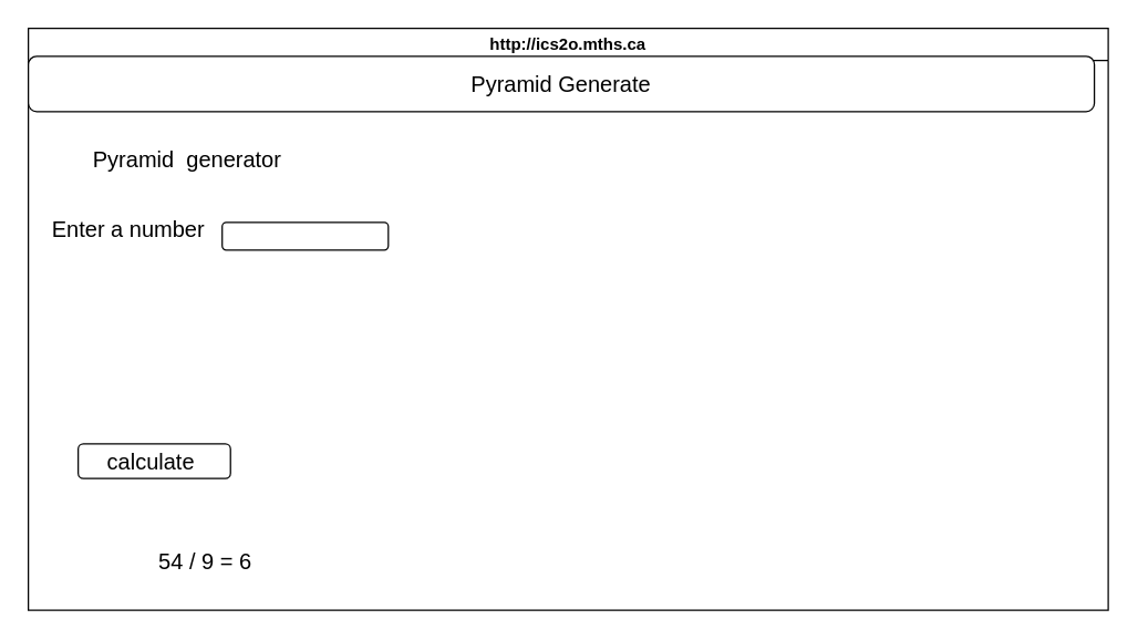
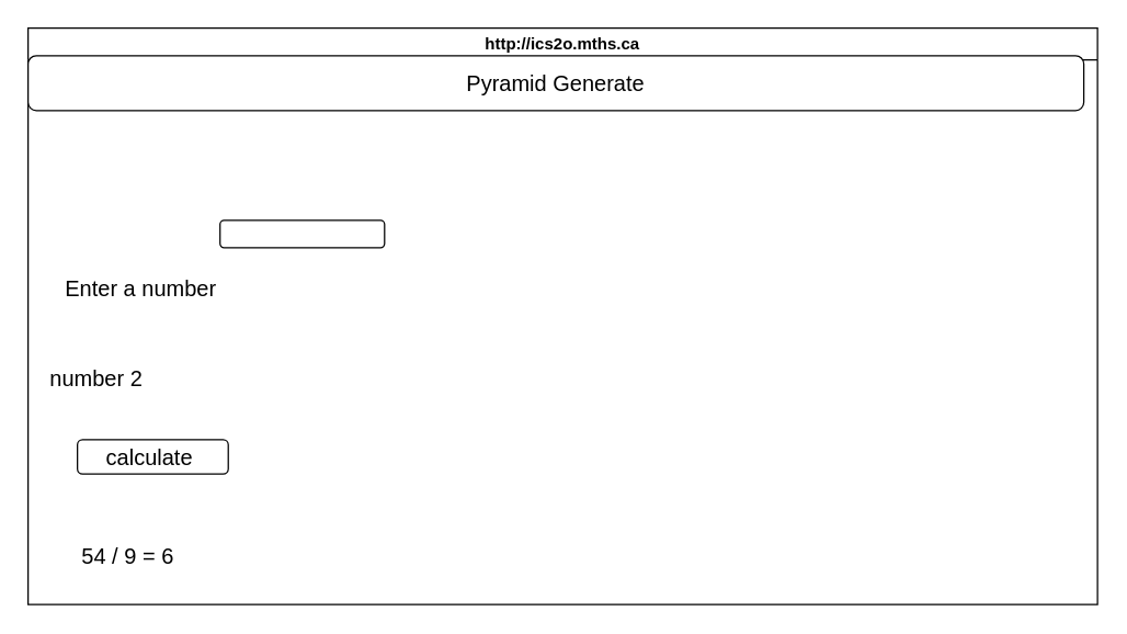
  <mxCell id="0" />
  <mxCell id="1" parent="0" />
  <mxCell id="2" value="http://ics2o.mths.ca" style="swimlane;whiteSpace=wrap;html=1;" vertex="1" parent="1"><mxGeometry x="20" y="20" width="780" height="420" as="geometry" /></mxCell>
  <mxCell id="3" value="&lt;span style=&quot;font-size: 16px;&quot;&gt;Pyramid Generate&lt;/span&gt;" style="whiteSpace=wrap;html=1;rounded=1;" vertex="1" parent="2"><mxGeometry y="20" width="770" height="40" as="geometry" /></mxCell>
  <mxCell id="4" value="calculate&amp;nbsp;" style="rounded=1;whiteSpace=wrap;html=1;fontSize=16;" vertex="1" parent="2"><mxGeometry x="36" y="300" width="110" height="25" as="geometry" /></mxCell>
- <mxCell id="5" value="54 / 9 = 6" style="text;html=1;strokeColor=none;fillColor=none;align=center;verticalAlign=middle;whiteSpace=wrap;rounded=0;fontSize=16;" vertex="1" parent="2"><mxGeometry x="88" y="370" width="80" height="30" as="geometry" /></mxCell>
- <mxCell id="6" value="&lt;span style=&quot;font-size: 16px;&quot;&gt;Pyramid&amp;nbsp; generator&lt;/span&gt;" style="text;html=1;strokeColor=none;fillColor=none;align=center;verticalAlign=middle;whiteSpace=wrap;rounded=0;" vertex="1" parent="2"><mxGeometry x="15" y="80" width="200" height="30" as="geometry" /></mxCell>
- <mxCell id="7" value="Enter a number" style="text;html=1;strokeColor=none;fillColor=none;align=center;verticalAlign=middle;whiteSpace=wrap;rounded=0;fontSize=16;" vertex="1" parent="2"><mxGeometry x="5" y="130" width="135" height="30" as="geometry" /></mxCell>
+ <mxCell id="5" value="54 / 9 = 6" style="text;html=1;strokeColor=none;fillColor=none;align=center;verticalAlign=middle;whiteSpace=wrap;rounded=0;fontSize=16;" vertex="1" parent="2"><mxGeometry x="33" y="370" width="80" height="30" as="geometry" /></mxCell>
+ <mxCell id="7" value="Enter a number" style="text;html=1;strokeColor=none;fillColor=none;align=center;verticalAlign=middle;whiteSpace=wrap;rounded=0;fontSize=16;" vertex="1" parent="2"><mxGeometry x="15" y="175" width="135" height="30" as="geometry" /></mxCell>
+ <mxCell id="8" value="number 2" style="text;html=1;strokeColor=none;fillColor=none;align=center;verticalAlign=middle;whiteSpace=wrap;rounded=0;fontSize=16;" vertex="1" parent="2"><mxGeometry x="15" y="240" width="70" height="30" as="geometry" /></mxCell>
  <mxCell id="9" value="" style="rounded=1;whiteSpace=wrap;html=1;fontSize=16;" vertex="1" parent="2"><mxGeometry x="140" y="140" width="120" height="20" as="geometry" /></mxCell>
